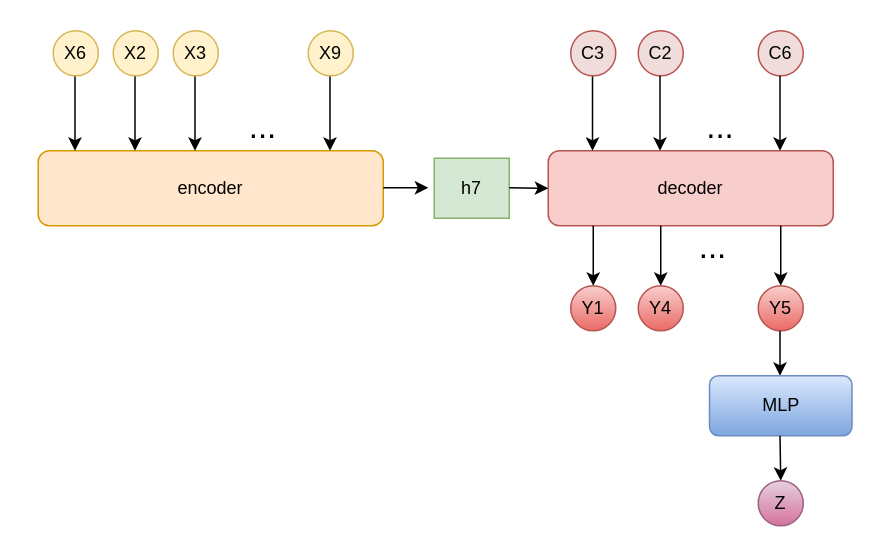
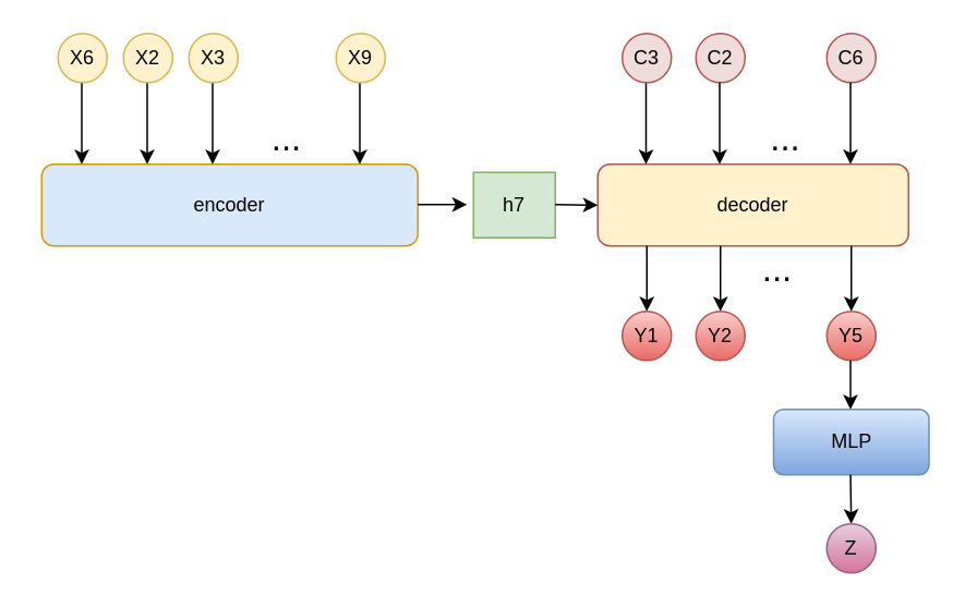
  <mxCell id="0" />
  <mxCell id="1" parent="0" />
  <mxCell id="2" value="" style="ellipse;whiteSpace=wrap;html=1;aspect=fixed;fillColor=#f0dcdb;strokeColor=#b85450;" vertex="1" parent="1"><mxGeometry x="505" y="20" width="30" height="30" as="geometry" /></mxCell>
  <mxCell id="3" value="" style="ellipse;whiteSpace=wrap;html=1;aspect=fixed;fillColor=#f0dcdb;strokeColor=#b85450;" vertex="1" parent="1"><mxGeometry x="425" y="20" width="30" height="30" as="geometry" /></mxCell>
- <mxCell id="4" value="encoder" style="rounded=1;whiteSpace=wrap;html=1;fillColor=#ffe6cc;strokeColor=#d79b00;" parent="1" vertex="1"><mxGeometry x="25" y="100" width="230" height="50" as="geometry" /></mxCell>
- <mxCell id="5" value="decoder" style="rounded=1;whiteSpace=wrap;html=1;fillColor=#f8cecc;strokeColor=#b85450;" parent="1" vertex="1"><mxGeometry x="365" y="100" width="190" height="50" as="geometry" /></mxCell>
+ <mxCell id="4" value="encoder" style="rounded=1;whiteSpace=wrap;html=1;fillColor=#dae8fc;strokeColor=#d79b00;" parent="1" vertex="1"><mxGeometry x="25" y="100" width="230" height="50" as="geometry" /></mxCell>
+ <mxCell id="5" value="decoder" style="rounded=1;whiteSpace=wrap;html=1;fillColor=#fff2cc;strokeColor=#b85450;" parent="1" vertex="1"><mxGeometry x="365" y="100" width="190" height="50" as="geometry" /></mxCell>
  <mxCell id="6" value="" style="endArrow=classic;html=1;rounded=0;" parent="1" edge="1"><mxGeometry width="50" height="50" relative="1" as="geometry"><mxPoint x="49.5" y="50" as="sourcePoint" /><mxPoint x="49.5" y="100" as="targetPoint" /></mxGeometry></mxCell>
  <mxCell id="7" value="" style="ellipse;whiteSpace=wrap;html=1;aspect=fixed;fillColor=#fff2cc;strokeColor=#d6b656;" parent="1" vertex="1"><mxGeometry x="35" y="20" width="30" height="30" as="geometry" /></mxCell>
  <mxCell id="8" value="" style="endArrow=classic;html=1;rounded=0;" parent="1" edge="1"><mxGeometry width="50" height="50" relative="1" as="geometry"><mxPoint x="89.5" y="50" as="sourcePoint" /><mxPoint x="89.5" y="100" as="targetPoint" /></mxGeometry></mxCell>
  <mxCell id="9" value="" style="ellipse;whiteSpace=wrap;html=1;aspect=fixed;fillColor=#fff2cc;strokeColor=#d6b656;" parent="1" vertex="1"><mxGeometry x="75" y="20" width="30" height="30" as="geometry" /></mxCell>
  <mxCell id="10" value="" style="endArrow=classic;html=1;rounded=0;" parent="1" edge="1"><mxGeometry width="50" height="50" relative="1" as="geometry"><mxPoint x="129.5" y="50" as="sourcePoint" /><mxPoint x="129.5" y="100" as="targetPoint" /></mxGeometry></mxCell>
  <mxCell id="11" value="" style="ellipse;whiteSpace=wrap;html=1;aspect=fixed;fillColor=#fff2cc;strokeColor=#d6b656;" parent="1" vertex="1"><mxGeometry x="115" y="20" width="30" height="30" as="geometry" /></mxCell>
  <mxCell id="12" value="&lt;font style=&quot;font-size: 22px;&quot;&gt;...&lt;/font&gt;" style="text;html=1;align=center;verticalAlign=middle;whiteSpace=wrap;rounded=0;" parent="1" vertex="1"><mxGeometry x="145" y="70" width="60" height="30" as="geometry" /></mxCell>
  <mxCell id="13" value="" style="endArrow=classic;html=1;rounded=0;" parent="1" edge="1"><mxGeometry width="50" height="50" relative="1" as="geometry"><mxPoint x="219.5" y="50" as="sourcePoint" /><mxPoint x="219.5" y="100" as="targetPoint" /></mxGeometry></mxCell>
  <mxCell id="14" value="" style="ellipse;whiteSpace=wrap;html=1;aspect=fixed;fillColor=#fff2cc;strokeColor=#d6b656;" parent="1" vertex="1"><mxGeometry x="205" y="20" width="30" height="30" as="geometry" /></mxCell>
  <mxCell id="15" value="" style="endArrow=classic;html=1;rounded=0;" parent="1" edge="1"><mxGeometry width="50" height="50" relative="1" as="geometry"><mxPoint x="255" y="124.66" as="sourcePoint" /><mxPoint x="285" y="124.66" as="targetPoint" /></mxGeometry></mxCell>
  <mxCell id="16" value="" style="rounded=0;whiteSpace=wrap;html=1;fillColor=#d5e8d4;strokeColor=#82b366;" parent="1" vertex="1"><mxGeometry x="289" y="105" width="50" height="40" as="geometry" /></mxCell>
  <mxCell id="17" value="" style="endArrow=classic;html=1;rounded=0;" parent="1" edge="1"><mxGeometry width="50" height="50" relative="1" as="geometry"><mxPoint x="339" y="124.66" as="sourcePoint" /><mxPoint x="365" y="125" as="targetPoint" /></mxGeometry></mxCell>
  <mxCell id="18" value="X6" style="text;html=1;align=center;verticalAlign=middle;whiteSpace=wrap;rounded=0;" parent="1" vertex="1"><mxGeometry x="20" y="20" width="60" height="30" as="geometry" /></mxCell>
  <mxCell id="19" value="X2" style="text;html=1;align=center;verticalAlign=middle;whiteSpace=wrap;rounded=0;" parent="1" vertex="1"><mxGeometry x="60" y="20" width="60" height="30" as="geometry" /></mxCell>
  <mxCell id="20" value="X3" style="text;html=1;align=center;verticalAlign=middle;whiteSpace=wrap;rounded=0;" parent="1" vertex="1"><mxGeometry x="100" y="20" width="60" height="30" as="geometry" /></mxCell>
  <mxCell id="21" value="X9" style="text;html=1;align=center;verticalAlign=middle;whiteSpace=wrap;rounded=0;" parent="1" vertex="1"><mxGeometry x="190" y="20" width="60" height="30" as="geometry" /></mxCell>
  <mxCell id="22" value="h7" style="text;html=1;align=center;verticalAlign=middle;whiteSpace=wrap;rounded=0;" parent="1" vertex="1"><mxGeometry x="284" y="110" width="60" height="30" as="geometry" /></mxCell>
  <mxCell id="23" value="" style="endArrow=classic;html=1;rounded=0;" parent="1" edge="1"><mxGeometry width="50" height="50" relative="1" as="geometry"><mxPoint x="395" y="150" as="sourcePoint" /><mxPoint x="395" y="190" as="targetPoint" /></mxGeometry></mxCell>
  <mxCell id="24" value="" style="ellipse;whiteSpace=wrap;html=1;aspect=fixed;fillColor=#f8cecc;strokeColor=#b85450;gradientColor=#ea6b66;" parent="1" vertex="1"><mxGeometry x="380" y="190" width="30" height="30" as="geometry" /></mxCell>
  <mxCell id="25" value="Y1" style="text;html=1;align=center;verticalAlign=middle;whiteSpace=wrap;rounded=0;" parent="1" vertex="1"><mxGeometry x="365" y="190" width="60" height="30" as="geometry" /></mxCell>
  <mxCell id="26" value="" style="endArrow=classic;html=1;rounded=0;" parent="1" edge="1"><mxGeometry width="50" height="50" relative="1" as="geometry"><mxPoint x="440" y="150" as="sourcePoint" /><mxPoint x="440" y="190" as="targetPoint" /></mxGeometry></mxCell>
  <mxCell id="27" value="" style="ellipse;whiteSpace=wrap;html=1;aspect=fixed;fillColor=#f8cecc;gradientColor=#ea6b66;strokeColor=#b85450;" parent="1" vertex="1"><mxGeometry x="425" y="190" width="30" height="30" as="geometry" /></mxCell>
  <mxCell id="28" value="" style="endArrow=classic;html=1;rounded=0;" parent="1" edge="1"><mxGeometry width="50" height="50" relative="1" as="geometry"><mxPoint x="520" y="150" as="sourcePoint" /><mxPoint x="520" y="190" as="targetPoint" /></mxGeometry></mxCell>
  <mxCell id="29" value="" style="ellipse;whiteSpace=wrap;html=1;aspect=fixed;fillColor=#f8cecc;gradientColor=#ea6b66;strokeColor=#b85450;" parent="1" vertex="1"><mxGeometry x="505" y="190" width="30" height="30" as="geometry" /></mxCell>
  <mxCell id="30" value="&lt;font style=&quot;font-size: 22px;&quot;&gt;...&lt;/font&gt;" style="text;html=1;align=center;verticalAlign=middle;whiteSpace=wrap;rounded=0;" parent="1" vertex="1"><mxGeometry x="445" y="150" width="60" height="30" as="geometry" /></mxCell>
- <mxCell id="31" value="Y4" style="text;html=1;align=center;verticalAlign=middle;whiteSpace=wrap;rounded=0;" parent="1" vertex="1"><mxGeometry x="410" y="190" width="60" height="30" as="geometry" /></mxCell>
+ <mxCell id="31" value="Y2" style="text;html=1;align=center;verticalAlign=middle;whiteSpace=wrap;rounded=0;" parent="1" vertex="1"><mxGeometry x="410" y="190" width="60" height="30" as="geometry" /></mxCell>
  <mxCell id="32" value="Y5" style="text;html=1;align=center;verticalAlign=middle;whiteSpace=wrap;rounded=0;" parent="1" vertex="1"><mxGeometry x="490" y="190" width="60" height="30" as="geometry" /></mxCell>
  <mxCell id="33" value="" style="endArrow=classic;html=1;rounded=0;" parent="1" edge="1"><mxGeometry width="50" height="50" relative="1" as="geometry"><mxPoint x="519.5" y="220" as="sourcePoint" /><mxPoint x="519.5" y="250" as="targetPoint" /><Array as="points"><mxPoint x="519.5" y="230" /></Array></mxGeometry></mxCell>
  <mxCell id="34" value="MLP" style="rounded=1;whiteSpace=wrap;html=1;fillColor=#dae8fc;gradientColor=#7ea6e0;strokeColor=#6c8ebf;" parent="1" vertex="1"><mxGeometry x="472.5" y="250" width="95" height="40" as="geometry" /></mxCell>
  <mxCell id="35" value="" style="endArrow=classic;html=1;rounded=0;" parent="1" edge="1"><mxGeometry width="50" height="50" relative="1" as="geometry"><mxPoint x="519.5" y="290" as="sourcePoint" /><mxPoint x="520" y="320" as="targetPoint" /></mxGeometry></mxCell>
  <mxCell id="36" value="Z" style="ellipse;whiteSpace=wrap;html=1;aspect=fixed;fillColor=#e6d0de;gradientColor=#d5739d;strokeColor=#996185;" parent="1" vertex="1"><mxGeometry x="505" y="320" width="30" height="30" as="geometry" /></mxCell>
  <mxCell id="37" value="" style="endArrow=classic;html=1;rounded=0;" edge="1" parent="1"><mxGeometry width="50" height="50" relative="1" as="geometry"><mxPoint x="394.5" y="50" as="sourcePoint" /><mxPoint x="394.5" y="100" as="targetPoint" /></mxGeometry></mxCell>
  <mxCell id="38" value="" style="ellipse;whiteSpace=wrap;html=1;aspect=fixed;fillColor=#f0dcdb;strokeColor=#b85450;" vertex="1" parent="1"><mxGeometry x="380" y="20" width="30" height="30" as="geometry" /></mxCell>
  <mxCell id="39" value="&lt;font style=&quot;font-size: 22px;&quot;&gt;...&lt;/font&gt;" style="text;html=1;align=center;verticalAlign=middle;whiteSpace=wrap;rounded=0;" vertex="1" parent="1"><mxGeometry x="450" y="70" width="60" height="30" as="geometry" /></mxCell>
  <mxCell id="40" value="C3" style="text;html=1;align=center;verticalAlign=middle;whiteSpace=wrap;rounded=0;" vertex="1" parent="1"><mxGeometry x="365" y="20" width="60" height="30" as="geometry" /></mxCell>
  <mxCell id="41" value="C2" style="text;html=1;align=center;verticalAlign=middle;whiteSpace=wrap;rounded=0;" vertex="1" parent="1"><mxGeometry x="410" y="20" width="60" height="30" as="geometry" /></mxCell>
  <mxCell id="42" value="C6" style="text;html=1;align=center;verticalAlign=middle;whiteSpace=wrap;rounded=0;" vertex="1" parent="1"><mxGeometry x="490" y="20" width="60" height="30" as="geometry" /></mxCell>
  <mxCell id="43" value="" style="endArrow=classic;html=1;rounded=0;" edge="1" parent="1"><mxGeometry width="50" height="50" relative="1" as="geometry"><mxPoint x="439.5" y="50" as="sourcePoint" /><mxPoint x="439.5" y="100" as="targetPoint" /></mxGeometry></mxCell>
  <mxCell id="44" value="" style="endArrow=classic;html=1;rounded=0;" edge="1" parent="1"><mxGeometry width="50" height="50" relative="1" as="geometry"><mxPoint x="519.5" y="50" as="sourcePoint" /><mxPoint x="519.5" y="100" as="targetPoint" /></mxGeometry></mxCell>
